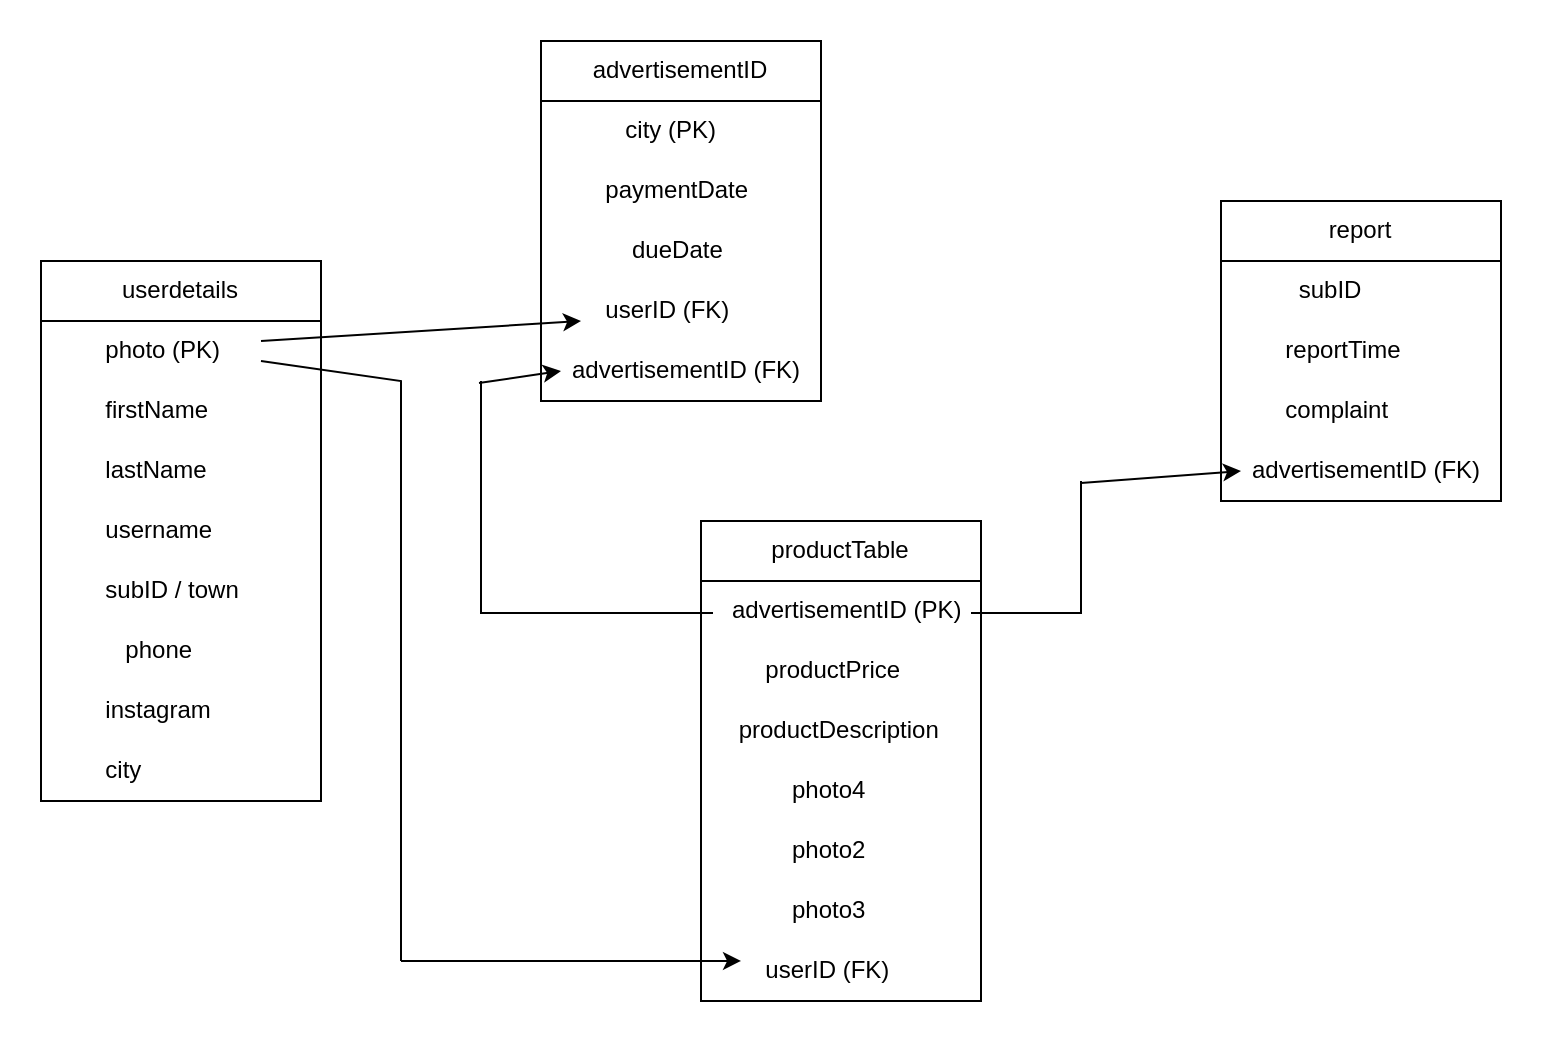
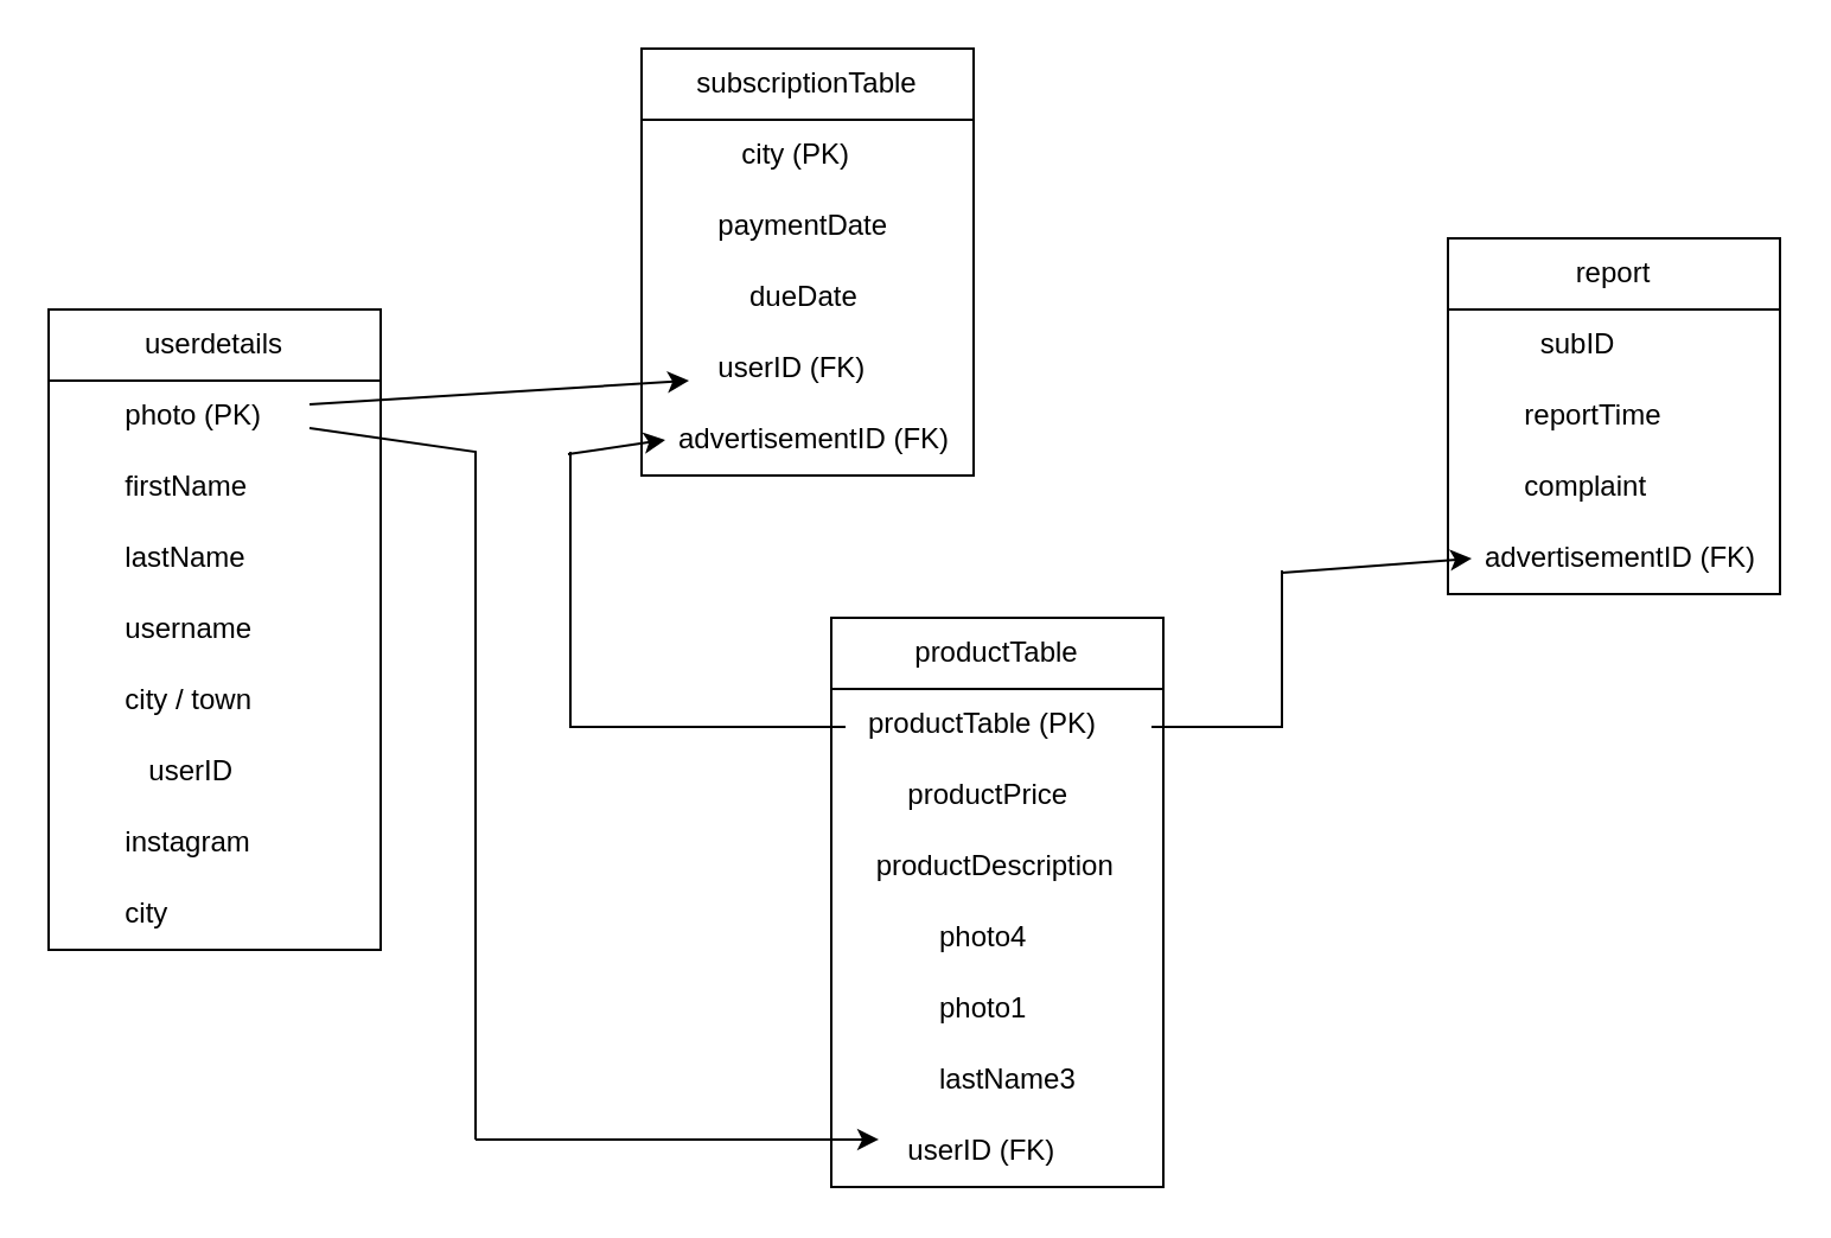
  <mxCell id="0" />
  <mxCell id="1" parent="0" />
  <mxCell id="2" value="userdetails" style="swimlane;fontStyle=0;childLayout=stackLayout;horizontal=1;startSize=30;horizontalStack=0;resizeParent=1;resizeParentMax=0;resizeLast=0;collapsible=1;marginBottom=0;whiteSpace=wrap;html=1;" vertex="1" parent="1"><mxGeometry x="20" y="130" width="140" height="270" as="geometry" /></mxCell>
  <mxCell id="3" value="" style="endArrow=none;html=1;rounded=0;" edge="1" parent="2"><mxGeometry width="50" height="50" relative="1" as="geometry"><mxPoint x="110" y="50" as="sourcePoint" /><mxPoint x="180" y="350" as="targetPoint" /><Array as="points"><mxPoint x="180" y="60" /></Array></mxGeometry></mxCell>
  <mxCell id="4" value="&lt;span style=&quot;white-space: pre;&quot;&gt;&#09;&lt;/span&gt;photo (PK)" style="text;strokeColor=none;fillColor=none;align=left;verticalAlign=middle;spacingLeft=4;spacingRight=4;overflow=hidden;points=[[0,0.5],[1,0.5]];portConstraint=eastwest;rotatable=0;whiteSpace=wrap;html=1;" vertex="1" parent="2"><mxGeometry y="30" width="140" height="30" as="geometry" /></mxCell>
  <mxCell id="5" value="&lt;span style=&quot;white-space: pre;&quot;&gt;&#09;&lt;/span&gt;firstName" style="text;strokeColor=none;fillColor=none;align=left;verticalAlign=middle;spacingLeft=4;spacingRight=4;overflow=hidden;points=[[0,0.5],[1,0.5]];portConstraint=eastwest;rotatable=0;whiteSpace=wrap;html=1;" vertex="1" parent="2"><mxGeometry y="60" width="140" height="30" as="geometry" /></mxCell>
  <mxCell id="6" value="&lt;span style=&quot;white-space: pre;&quot;&gt;&#09;&lt;/span&gt;lastName" style="text;strokeColor=none;fillColor=none;align=left;verticalAlign=middle;spacingLeft=4;spacingRight=4;overflow=hidden;points=[[0,0.5],[1,0.5]];portConstraint=eastwest;rotatable=0;whiteSpace=wrap;html=1;" vertex="1" parent="2"><mxGeometry y="90" width="140" height="30" as="geometry" /></mxCell>
  <mxCell id="7" value="&lt;span style=&quot;white-space: pre;&quot;&gt;&#09;&lt;/span&gt;username" style="text;strokeColor=none;fillColor=none;align=left;verticalAlign=middle;spacingLeft=4;spacingRight=4;overflow=hidden;points=[[0,0.5],[1,0.5]];portConstraint=eastwest;rotatable=0;whiteSpace=wrap;html=1;" vertex="1" parent="2"><mxGeometry y="120" width="140" height="30" as="geometry" /></mxCell>
- <mxCell id="8" value="&lt;span style=&quot;white-space: pre;&quot;&gt;&#09;&lt;/span&gt;subID / town" style="text;strokeColor=none;fillColor=none;align=left;verticalAlign=middle;spacingLeft=4;spacingRight=4;overflow=hidden;points=[[0,0.5],[1,0.5]];portConstraint=eastwest;rotatable=0;whiteSpace=wrap;html=1;" vertex="1" parent="2"><mxGeometry y="150" width="140" height="30" as="geometry" /></mxCell>
- <mxCell id="9" value="&lt;span style=&quot;white-space: pre;&quot;&gt;&#09;&lt;/span&gt;&amp;nbsp; &amp;nbsp;phone" style="text;strokeColor=none;fillColor=none;align=left;verticalAlign=middle;spacingLeft=4;spacingRight=4;overflow=hidden;points=[[0,0.5],[1,0.5]];portConstraint=eastwest;rotatable=0;whiteSpace=wrap;html=1;" vertex="1" parent="2"><mxGeometry y="180" width="140" height="30" as="geometry" /></mxCell>
+ <mxCell id="8" value="&lt;span style=&quot;white-space: pre;&quot;&gt;&#09;&lt;/span&gt;city / town" style="text;strokeColor=none;fillColor=none;align=left;verticalAlign=middle;spacingLeft=4;spacingRight=4;overflow=hidden;points=[[0,0.5],[1,0.5]];portConstraint=eastwest;rotatable=0;whiteSpace=wrap;html=1;" vertex="1" parent="2"><mxGeometry y="150" width="140" height="30" as="geometry" /></mxCell>
+ <mxCell id="9" value="&lt;span style=&quot;white-space: pre;&quot;&gt;&#09;&lt;/span&gt;&amp;nbsp; &amp;nbsp;userID" style="text;strokeColor=none;fillColor=none;align=left;verticalAlign=middle;spacingLeft=4;spacingRight=4;overflow=hidden;points=[[0,0.5],[1,0.5]];portConstraint=eastwest;rotatable=0;whiteSpace=wrap;html=1;" vertex="1" parent="2"><mxGeometry y="180" width="140" height="30" as="geometry" /></mxCell>
  <mxCell id="10" value="&lt;span style=&quot;white-space: pre;&quot;&gt;&#09;&lt;/span&gt;instagram" style="text;strokeColor=none;fillColor=none;align=left;verticalAlign=middle;spacingLeft=4;spacingRight=4;overflow=hidden;points=[[0,0.5],[1,0.5]];portConstraint=eastwest;rotatable=0;whiteSpace=wrap;html=1;" vertex="1" parent="2"><mxGeometry y="210" width="140" height="30" as="geometry" /></mxCell>
  <mxCell id="11" value="&lt;span style=&quot;white-space: pre;&quot;&gt;&#09;&lt;/span&gt;city" style="text;strokeColor=none;fillColor=none;align=left;verticalAlign=middle;spacingLeft=4;spacingRight=4;overflow=hidden;points=[[0,0.5],[1,0.5]];portConstraint=eastwest;rotatable=0;whiteSpace=wrap;html=1;" vertex="1" parent="2"><mxGeometry y="240" width="140" height="30" as="geometry" /></mxCell>
- <mxCell id="12" value="advertisementID" style="swimlane;fontStyle=0;childLayout=stackLayout;horizontal=1;startSize=30;horizontalStack=0;resizeParent=1;resizeParentMax=0;resizeLast=0;collapsible=1;marginBottom=0;whiteSpace=wrap;html=1;" vertex="1" parent="1"><mxGeometry x="270" y="20" width="140" height="180" as="geometry" /></mxCell>
+ <mxCell id="12" value="subscriptionTable" style="swimlane;fontStyle=0;childLayout=stackLayout;horizontal=1;startSize=30;horizontalStack=0;resizeParent=1;resizeParentMax=0;resizeLast=0;collapsible=1;marginBottom=0;whiteSpace=wrap;html=1;" vertex="1" parent="1"><mxGeometry x="270" y="20" width="140" height="180" as="geometry" /></mxCell>
  <mxCell id="13" value="&lt;span style=&quot;white-space: pre;&quot;&gt;&#09;&lt;/span&gt;&amp;nbsp; &amp;nbsp;city (PK)" style="text;strokeColor=none;fillColor=none;align=left;verticalAlign=middle;spacingLeft=4;spacingRight=4;overflow=hidden;points=[[0,0.5],[1,0.5]];portConstraint=eastwest;rotatable=0;whiteSpace=wrap;html=1;" vertex="1" parent="12"><mxGeometry y="30" width="140" height="30" as="geometry" /></mxCell>
  <mxCell id="14" value="&lt;span style=&quot;white-space: pre;&quot;&gt;&#09;&lt;/span&gt;paymentDate" style="text;strokeColor=none;fillColor=none;align=left;verticalAlign=middle;spacingLeft=4;spacingRight=4;overflow=hidden;points=[[0,0.5],[1,0.5]];portConstraint=eastwest;rotatable=0;whiteSpace=wrap;html=1;" vertex="1" parent="12"><mxGeometry y="60" width="140" height="30" as="geometry" /></mxCell>
  <mxCell id="15" value="&lt;span style=&quot;white-space: pre;&quot;&gt;&#09;&lt;/span&gt;&amp;nbsp; &amp;nbsp; dueDate" style="text;strokeColor=none;fillColor=none;align=left;verticalAlign=middle;spacingLeft=4;spacingRight=4;overflow=hidden;points=[[0,0.5],[1,0.5]];portConstraint=eastwest;rotatable=0;whiteSpace=wrap;html=1;" vertex="1" parent="12"><mxGeometry y="90" width="140" height="30" as="geometry" /></mxCell>
  <mxCell id="16" value="&lt;span style=&quot;white-space: pre;&quot;&gt;&#09;&lt;/span&gt;userID (FK)" style="text;strokeColor=none;fillColor=none;align=left;verticalAlign=middle;spacingLeft=4;spacingRight=4;overflow=hidden;points=[[0,0.5],[1,0.5]];portConstraint=eastwest;rotatable=0;whiteSpace=wrap;html=1;" vertex="1" parent="12"><mxGeometry y="120" width="140" height="30" as="geometry" /></mxCell>
  <mxCell id="17" value="&amp;nbsp; &amp;nbsp;advertisementID (FK)" style="text;strokeColor=none;fillColor=none;align=left;verticalAlign=middle;spacingLeft=4;spacingRight=4;overflow=hidden;points=[[0,0.5],[1,0.5]];portConstraint=eastwest;rotatable=0;whiteSpace=wrap;html=1;" vertex="1" parent="12"><mxGeometry y="150" width="140" height="30" as="geometry" /></mxCell>
  <mxCell id="18" value="report" style="swimlane;fontStyle=0;childLayout=stackLayout;horizontal=1;startSize=30;horizontalStack=0;resizeParent=1;resizeParentMax=0;resizeLast=0;collapsible=1;marginBottom=0;whiteSpace=wrap;html=1;" vertex="1" parent="1"><mxGeometry x="610" y="100" width="140" height="150" as="geometry" /></mxCell>
  <mxCell id="19" value="&lt;span style=&quot;white-space: pre;&quot;&gt;&#09;&lt;/span&gt;&amp;nbsp; subID" style="text;strokeColor=none;fillColor=none;align=left;verticalAlign=middle;spacingLeft=4;spacingRight=4;overflow=hidden;points=[[0,0.5],[1,0.5]];portConstraint=eastwest;rotatable=0;whiteSpace=wrap;html=1;" vertex="1" parent="18"><mxGeometry y="30" width="140" height="30" as="geometry" /></mxCell>
  <mxCell id="20" value="&lt;span style=&quot;white-space: pre;&quot;&gt;&#09;&lt;/span&gt;reportTime" style="text;strokeColor=none;fillColor=none;align=left;verticalAlign=middle;spacingLeft=4;spacingRight=4;overflow=hidden;points=[[0,0.5],[1,0.5]];portConstraint=eastwest;rotatable=0;whiteSpace=wrap;html=1;" vertex="1" parent="18"><mxGeometry y="60" width="140" height="30" as="geometry" /></mxCell>
  <mxCell id="21" value="&lt;span style=&quot;white-space: pre;&quot;&gt;&#09;&lt;/span&gt;complaint" style="text;strokeColor=none;fillColor=none;align=left;verticalAlign=middle;spacingLeft=4;spacingRight=4;overflow=hidden;points=[[0,0.5],[1,0.5]];portConstraint=eastwest;rotatable=0;whiteSpace=wrap;html=1;" vertex="1" parent="18"><mxGeometry y="90" width="140" height="30" as="geometry" /></mxCell>
  <mxCell id="22" value="&amp;nbsp; &amp;nbsp;advertisementID (FK)" style="text;strokeColor=none;fillColor=none;align=left;verticalAlign=middle;spacingLeft=4;spacingRight=4;overflow=hidden;points=[[0,0.5],[1,0.5]];portConstraint=eastwest;rotatable=0;whiteSpace=wrap;html=1;" vertex="1" parent="18"><mxGeometry y="120" width="140" height="30" as="geometry" /></mxCell>
  <mxCell id="23" value="productTable" style="swimlane;fontStyle=0;childLayout=stackLayout;horizontal=1;startSize=30;horizontalStack=0;resizeParent=1;resizeParentMax=0;resizeLast=0;collapsible=1;marginBottom=0;whiteSpace=wrap;html=1;" vertex="1" parent="1"><mxGeometry x="350" y="260" width="140" height="240" as="geometry" /></mxCell>
- <mxCell id="24" value="&amp;nbsp; &amp;nbsp;advertisementID (PK)" style="text;strokeColor=none;fillColor=none;align=left;verticalAlign=middle;spacingLeft=4;spacingRight=4;overflow=hidden;points=[[0,0.5],[1,0.5]];portConstraint=eastwest;rotatable=0;whiteSpace=wrap;html=1;" vertex="1" parent="23"><mxGeometry y="30" width="140" height="30" as="geometry" /></mxCell>
+ <mxCell id="24" value="&amp;nbsp; &amp;nbsp;productTable (PK)" style="text;strokeColor=none;fillColor=none;align=left;verticalAlign=middle;spacingLeft=4;spacingRight=4;overflow=hidden;points=[[0,0.5],[1,0.5]];portConstraint=eastwest;rotatable=0;whiteSpace=wrap;html=1;" vertex="1" parent="23"><mxGeometry y="30" width="140" height="30" as="geometry" /></mxCell>
  <mxCell id="25" value="&lt;span style=&quot;white-space: pre;&quot;&gt;&#09;&lt;/span&gt;productPrice" style="text;strokeColor=none;fillColor=none;align=left;verticalAlign=middle;spacingLeft=4;spacingRight=4;overflow=hidden;points=[[0,0.5],[1,0.5]];portConstraint=eastwest;rotatable=0;whiteSpace=wrap;html=1;" vertex="1" parent="23"><mxGeometry y="60" width="140" height="30" as="geometry" /></mxCell>
  <mxCell id="26" value="&amp;nbsp; &amp;nbsp; productDescription" style="text;strokeColor=none;fillColor=none;align=left;verticalAlign=middle;spacingLeft=4;spacingRight=4;overflow=hidden;points=[[0,0.5],[1,0.5]];portConstraint=eastwest;rotatable=0;whiteSpace=wrap;html=1;" vertex="1" parent="23"><mxGeometry y="90" width="140" height="30" as="geometry" /></mxCell>
  <mxCell id="27" value="&lt;span style=&quot;white-space: pre;&quot;&gt;&#09;&lt;/span&gt;&amp;nbsp; &amp;nbsp; photo4" style="text;strokeColor=none;fillColor=none;align=left;verticalAlign=middle;spacingLeft=4;spacingRight=4;overflow=hidden;points=[[0,0.5],[1,0.5]];portConstraint=eastwest;rotatable=0;whiteSpace=wrap;html=1;" vertex="1" parent="23"><mxGeometry y="120" width="140" height="30" as="geometry" /></mxCell>
- <mxCell id="28" value="&lt;span style=&quot;white-space: pre;&quot;&gt;&#09;&lt;/span&gt;&amp;nbsp; &amp;nbsp; photo2" style="text;strokeColor=none;fillColor=none;align=left;verticalAlign=middle;spacingLeft=4;spacingRight=4;overflow=hidden;points=[[0,0.5],[1,0.5]];portConstraint=eastwest;rotatable=0;whiteSpace=wrap;html=1;" vertex="1" parent="23"><mxGeometry y="150" width="140" height="30" as="geometry" /></mxCell>
- <mxCell id="29" value="&lt;span style=&quot;white-space: pre;&quot;&gt;&#09;&lt;/span&gt;&amp;nbsp; &amp;nbsp; photo3" style="text;strokeColor=none;fillColor=none;align=left;verticalAlign=middle;spacingLeft=4;spacingRight=4;overflow=hidden;points=[[0,0.5],[1,0.5]];portConstraint=eastwest;rotatable=0;whiteSpace=wrap;html=1;" vertex="1" parent="23"><mxGeometry y="180" width="140" height="30" as="geometry" /></mxCell>
+ <mxCell id="28" value="&lt;span style=&quot;white-space: pre;&quot;&gt;&#09;&lt;/span&gt;&amp;nbsp; &amp;nbsp; photo1" style="text;strokeColor=none;fillColor=none;align=left;verticalAlign=middle;spacingLeft=4;spacingRight=4;overflow=hidden;points=[[0,0.5],[1,0.5]];portConstraint=eastwest;rotatable=0;whiteSpace=wrap;html=1;" vertex="1" parent="23"><mxGeometry y="150" width="140" height="30" as="geometry" /></mxCell>
+ <mxCell id="29" value="&lt;span style=&quot;white-space: pre;&quot;&gt;&#09;&lt;/span&gt;&amp;nbsp; &amp;nbsp; lastName3" style="text;strokeColor=none;fillColor=none;align=left;verticalAlign=middle;spacingLeft=4;spacingRight=4;overflow=hidden;points=[[0,0.5],[1,0.5]];portConstraint=eastwest;rotatable=0;whiteSpace=wrap;html=1;" vertex="1" parent="23"><mxGeometry y="180" width="140" height="30" as="geometry" /></mxCell>
  <mxCell id="30" value="&lt;span style=&quot;white-space: pre;&quot;&gt;&#09;&lt;/span&gt;userID (FK)" style="text;strokeColor=none;fillColor=none;align=left;verticalAlign=middle;spacingLeft=4;spacingRight=4;overflow=hidden;points=[[0,0.5],[1,0.5]];portConstraint=eastwest;rotatable=0;whiteSpace=wrap;html=1;" vertex="1" parent="23"><mxGeometry y="210" width="140" height="30" as="geometry" /></mxCell>
  <mxCell id="31" value="" style="endArrow=classic;html=1;rounded=0;entryX=0.143;entryY=0.667;entryDx=0;entryDy=0;entryPerimeter=0;" edge="1" parent="1" target="16"><mxGeometry width="50" height="50" relative="1" as="geometry"><mxPoint x="130" y="170" as="sourcePoint" /><mxPoint x="180" y="120" as="targetPoint" /></mxGeometry></mxCell>
  <mxCell id="32" value="" style="endArrow=classic;html=1;rounded=0;entryX=0.143;entryY=0.333;entryDx=0;entryDy=0;entryPerimeter=0;" edge="1" parent="1" target="30"><mxGeometry width="50" height="50" relative="1" as="geometry"><mxPoint x="200" y="480" as="sourcePoint" /><mxPoint x="250" y="430" as="targetPoint" /></mxGeometry></mxCell>
  <mxCell id="33" value="" style="endArrow=classic;html=1;rounded=0;" edge="1" parent="1"><mxGeometry width="50" height="50" relative="1" as="geometry"><mxPoint x="540" y="241" as="sourcePoint" /><mxPoint x="620" y="235" as="targetPoint" /></mxGeometry></mxCell>
  <mxCell id="34" value="" style="endArrow=none;html=1;rounded=0;" edge="1" parent="1"><mxGeometry width="50" height="50" relative="1" as="geometry"><mxPoint x="485" y="306" as="sourcePoint" /><mxPoint x="540" y="240" as="targetPoint" /><Array as="points"><mxPoint x="540" y="306" /></Array></mxGeometry></mxCell>
  <mxCell id="35" value="" style="endArrow=none;html=1;rounded=0;" edge="1" parent="1"><mxGeometry width="50" height="50" relative="1" as="geometry"><mxPoint x="356" y="306" as="sourcePoint" /><mxPoint x="240" y="190" as="targetPoint" /><Array as="points"><mxPoint x="240" y="306" /></Array></mxGeometry></mxCell>
  <mxCell id="36" value="" style="endArrow=classic;html=1;rounded=0;" edge="1" parent="1"><mxGeometry width="50" height="50" relative="1" as="geometry"><mxPoint x="239" y="191" as="sourcePoint" /><mxPoint x="280" y="185" as="targetPoint" /></mxGeometry></mxCell>
